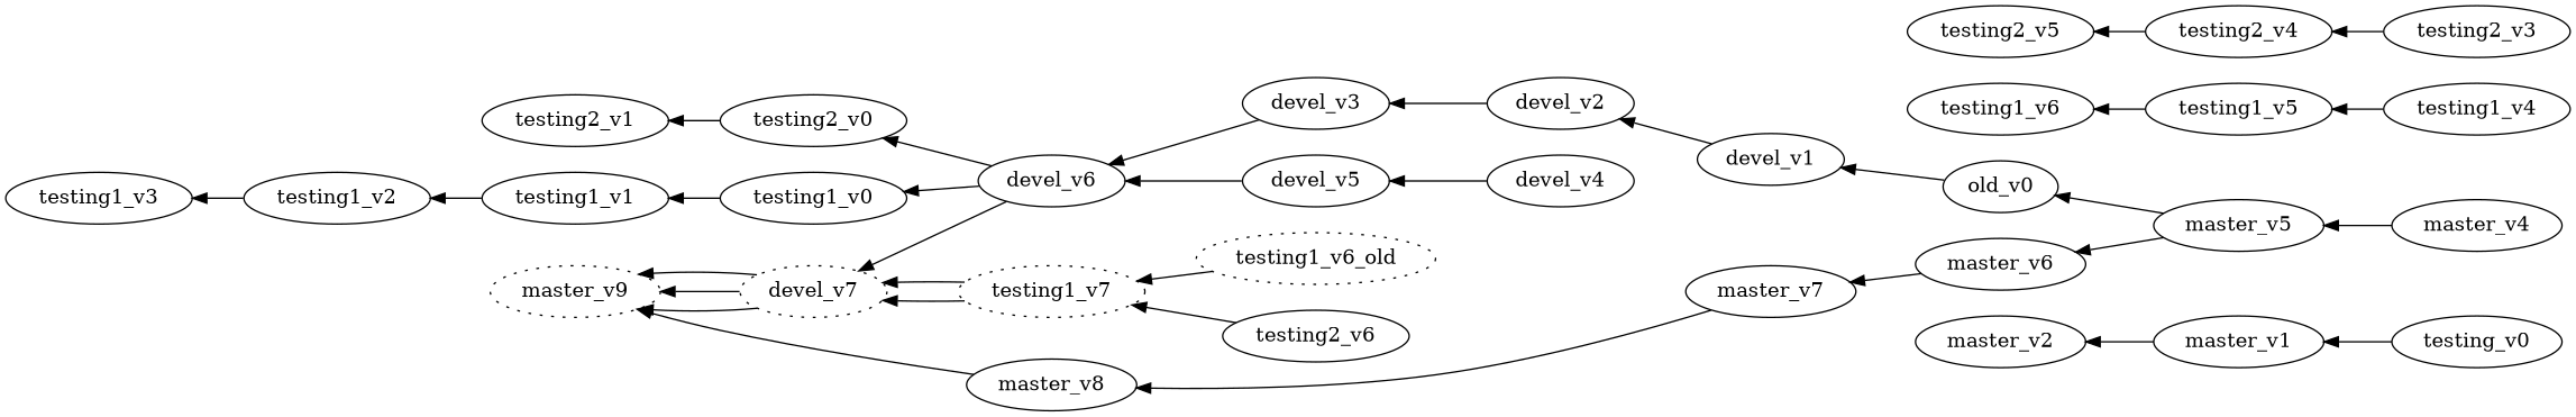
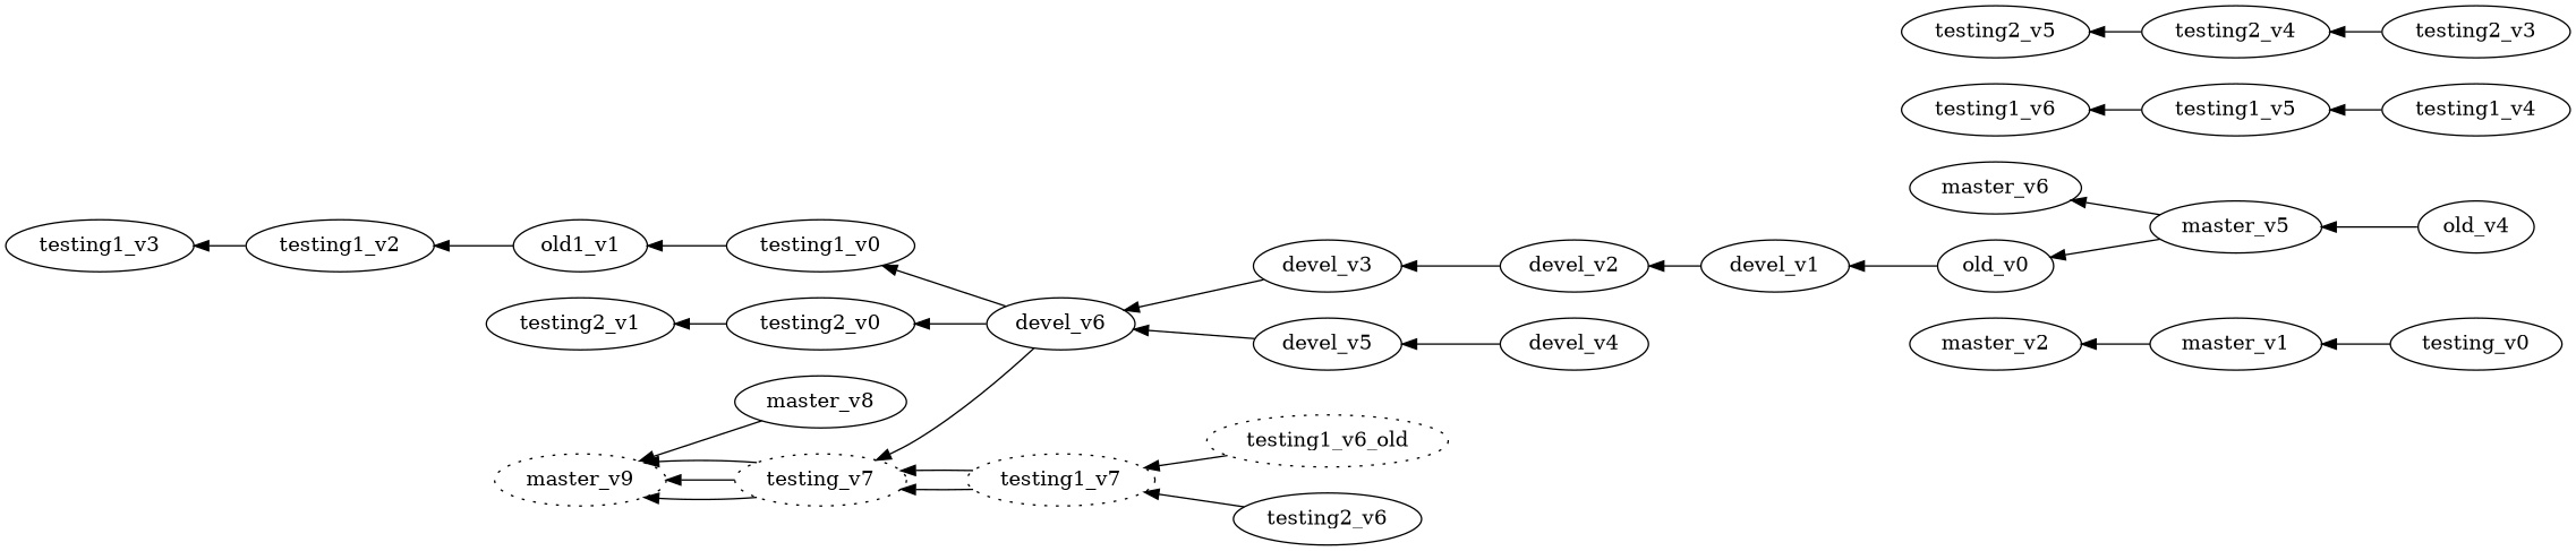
  digraph {
    rankdir=RL
    n1 [label=testing_v0]
    master_v1
    master_v2
-   master_v4
+   master_v4 [label=old_v4]
    master_v5
    master_v6
    n7 [label=old_v0]
-   master_v7
    devel_v1
    master_v8
    master_v9 [style=dotted]
    devel_v2
    devel_v3
    devel_v6
    devel_v4
    devel_v5
-   devel_v7 [style=dotted]
+   devel_v7 [style=dotted label=testing_v7]
    testing1_v0
    testing2_v0
-   testing1_v1
+   testing1_v1 [label=old1_v1]
    testing2_v1
    testing1_v2
    testing1_v3
    testing1_v4
    testing1_v5
    testing1_v6
    testing1_v6_old [style=dotted]
    testing1_v7 [style=dotted]
    testing2_v3
    testing2_v4
    testing2_v5
    testing2_v6
    n1 -> master_v1
    master_v1 -> master_v2
    master_v4 -> master_v5
    master_v5 -> master_v6
    master_v5 -> n7
-   master_v6 -> master_v7
    n7 -> devel_v1
-   master_v7 -> master_v8
    devel_v1 -> devel_v2
    master_v8 -> master_v9
    devel_v2 -> devel_v3
    devel_v3 -> devel_v6
    devel_v6 -> devel_v7
    devel_v6 -> testing1_v0
    devel_v6 -> testing2_v0
    devel_v4 -> devel_v5
    devel_v5 -> devel_v6
    devel_v7 -> master_v9
    devel_v7 -> master_v9
    devel_v7 -> master_v9
    testing1_v0 -> testing1_v1
    testing2_v0 -> testing2_v1
    testing1_v1 -> testing1_v2
    testing1_v2 -> testing1_v3
    testing1_v4 -> testing1_v5
    testing1_v5 -> testing1_v6
    testing1_v6_old -> testing1_v7
    testing1_v7 -> devel_v7
    testing1_v7 -> devel_v7
    testing2_v3 -> testing2_v4
    testing2_v4 -> testing2_v5
    testing2_v6 -> testing1_v7
  }
